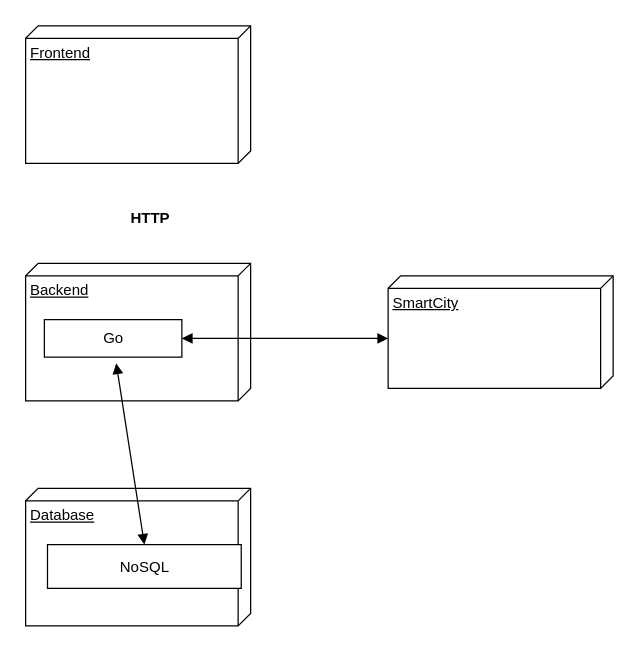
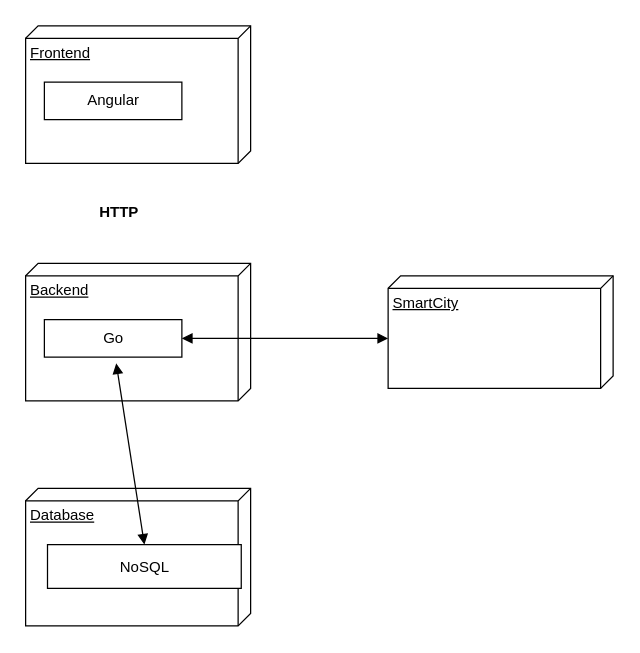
  <mxCell id="0" />
  <mxCell id="1" parent="0" />
  <mxCell id="2" value="Frontend" style="verticalAlign=top;align=left;spacingTop=8;spacingLeft=2;spacingRight=12;shape=cube;size=10;direction=south;fontStyle=4;html=1;" vertex="1" parent="1"><mxGeometry x="20" y="20" width="180" height="110" as="geometry" /></mxCell>
  <mxCell id="3" value="Backend" style="verticalAlign=top;align=left;spacingTop=8;spacingLeft=2;spacingRight=12;shape=cube;size=10;direction=south;fontStyle=4;html=1;" vertex="1" parent="1"><mxGeometry x="20" y="210" width="180" height="110" as="geometry" /></mxCell>
  <mxCell id="4" value="SmartCity" style="verticalAlign=top;align=left;spacingTop=8;spacingLeft=2;spacingRight=12;shape=cube;size=10;direction=south;fontStyle=4;html=1;" vertex="1" parent="1"><mxGeometry x="310" y="220" width="180" height="90" as="geometry" /></mxCell>
  <mxCell id="5" value="Database" style="verticalAlign=top;align=left;spacingTop=8;spacingLeft=2;spacingRight=12;shape=cube;size=10;direction=south;fontStyle=4;html=1;" vertex="1" parent="1"><mxGeometry x="20" y="390" width="180" height="110" as="geometry" /></mxCell>
+ <mxCell id="6" value="Angular" style="html=1;" vertex="1" parent="1"><mxGeometry x="35" y="65" width="110" height="30" as="geometry" /></mxCell>
  <mxCell id="7" value="NoSQL" style="html=1;" vertex="1" parent="1"><mxGeometry x="37.5" y="435" width="155" height="35" as="geometry" /></mxCell>
  <mxCell id="8" value="" style="endArrow=block;startArrow=block;endFill=1;startFill=1;html=1;exitX=0.5;exitY=1;exitDx=0;exitDy=0;entryX=0.5;entryY=0;entryDx=0;entryDy=0;" edge="1" parent="1" target="7"><mxGeometry width="160" relative="1" as="geometry"><mxPoint x="92.5" y="290" as="sourcePoint" /><mxPoint x="92.5" y="270" as="targetPoint" /></mxGeometry></mxCell>
  <mxCell id="9" value="" style="endArrow=block;startArrow=block;endFill=1;startFill=1;html=1;exitX=1;exitY=0.5;exitDx=0;exitDy=0;entryX=0;entryY=0;entryDx=50;entryDy=180;entryPerimeter=0;" edge="1" parent="1" source="10" target="4"><mxGeometry width="160" relative="1" as="geometry"><mxPoint x="150" y="275" as="sourcePoint" /><mxPoint x="92.5" y="480" as="targetPoint" /></mxGeometry></mxCell>
  <mxCell id="10" value="Go" style="html=1;" vertex="1" parent="1"><mxGeometry x="35" y="255" width="110" height="30" as="geometry" /></mxCell>
- <mxCell id="11" value="HTTP" style="text;align=center;fontStyle=1;verticalAlign=middle;spacingLeft=3;spacingRight=3;strokeColor=none;rotatable=0;points=[[0,0.5],[1,0.5]];portConstraint=eastwest;" vertex="1" parent="1"><mxGeometry x="80" y="160" width="80" height="26" as="geometry" /></mxCell>
+ <mxCell id="11" value="HTTP" style="text;align=center;fontStyle=1;verticalAlign=middle;spacingLeft=3;spacingRight=3;strokeColor=none;rotatable=0;points=[[0,0.5],[1,0.5]];portConstraint=eastwest;" vertex="1" parent="1"><mxGeometry x="55" y="155" width="80" height="26" as="geometry" /></mxCell>
